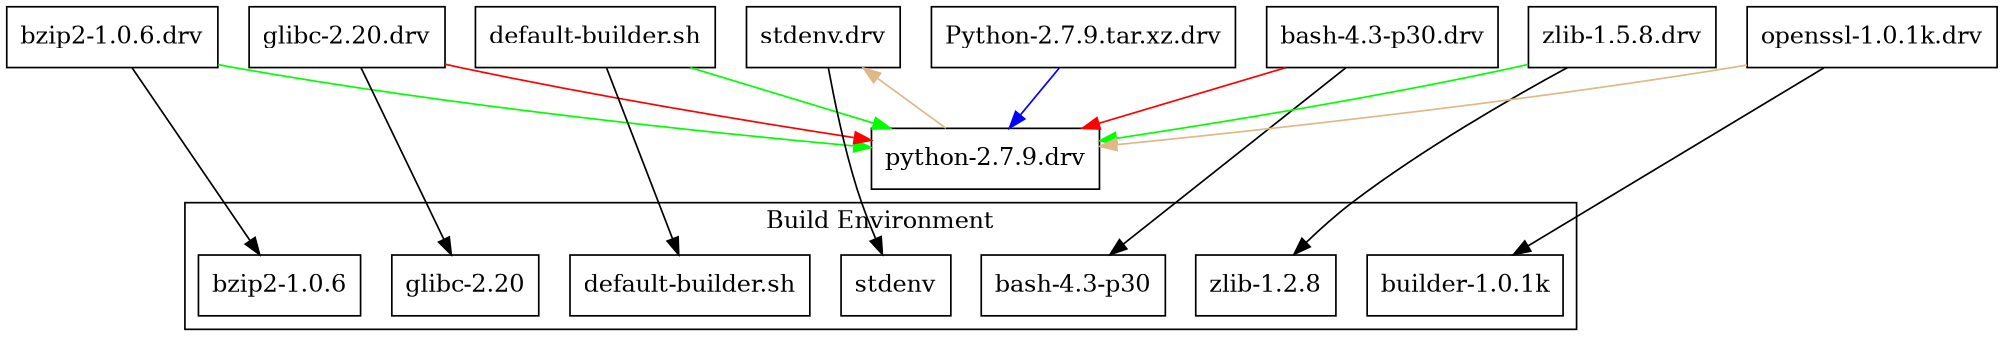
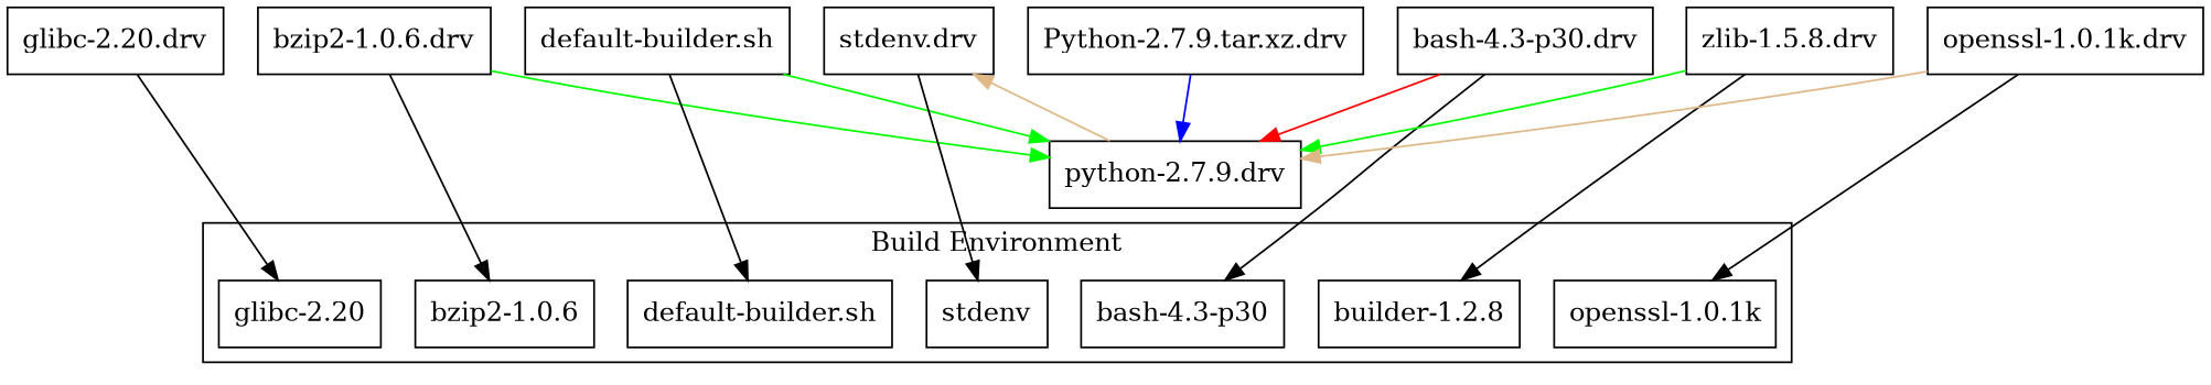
  digraph {
    rankdir=TB
    node [fillcolor="#ffffff" shape=box style=filled]
    edge [color=black]
    n1 [label="bzip2-1.0.6.drv"]
    n2 [label="glibc-2.20.drv"]
    n3 [label="default-builder.sh"]
    n4 [label="stdenv.drv"]
    n5 [label="bash-4.3-p30.drv"]
    n6 [label="zlib-1.5.8.drv"]
    n7 [label="Python-2.7.9.tar.xz.drv"]
    n8 [label="openssl-1.0.1k.drv"]
    n9 [label="python-2.7.9.drv"]
    n10 [label="bzip2-1.0.6"]
    n11 [label="glibc-2.20"]
    n12 [label="default-builder.sh"]
    n13 [label=stdenv]
    n14 [label="bash-4.3-p30"]
-   n15 [label="zlib-1.2.8"]
-   n16 [label="builder-1.0.1k"]
+   n15 [label="builder-1.2.8"]
+   n16 [label="openssl-1.0.1k"]
    subgraph sub_1 {
      rank=source
      n1
      n2
      n3
      n4
      n5
      n6
      n7
      n8
    }
    subgraph sub_2 {
      rank=same
      n9
    }
    subgraph cluster_3 {
      label="Build Environment"
      subgraph sub_4 {
        label="Build Environment"
        rank=sink
        n10
        n11
        n12
        n13
        n14
        n15
        n16
      }
    }
    n1 -> n9 [color=green]
    n1 -> n10
-   n2 -> n9 [color=red]
    n2 -> n11
    n3 -> n9 [color=green]
    n3 -> n12
    n4 -> n13
    n5 -> n9 [color=red]
    n5 -> n14
    n6 -> n9 [color=green]
    n6 -> n15
    n7 -> n9 [color=blue]
    n8 -> n9 [color=burlywood]
    n8 -> n16
    n9 -> n4 [color=burlywood]
    n9 -> n10 [style=invis]
    n9 -> n11 [style=invis]
    n9 -> n12 [style=invis]
    n9 -> n13 [style=invis]
    n9 -> n14 [style=invis]
    n9 -> n15 [style=invis]
    n9 -> n16 [style=invis]
  }
